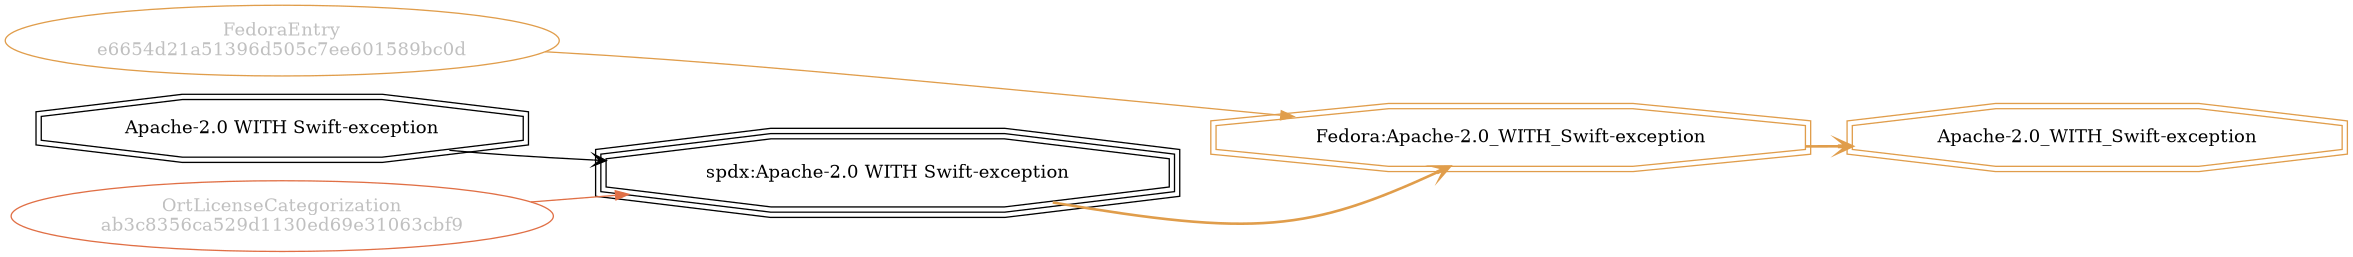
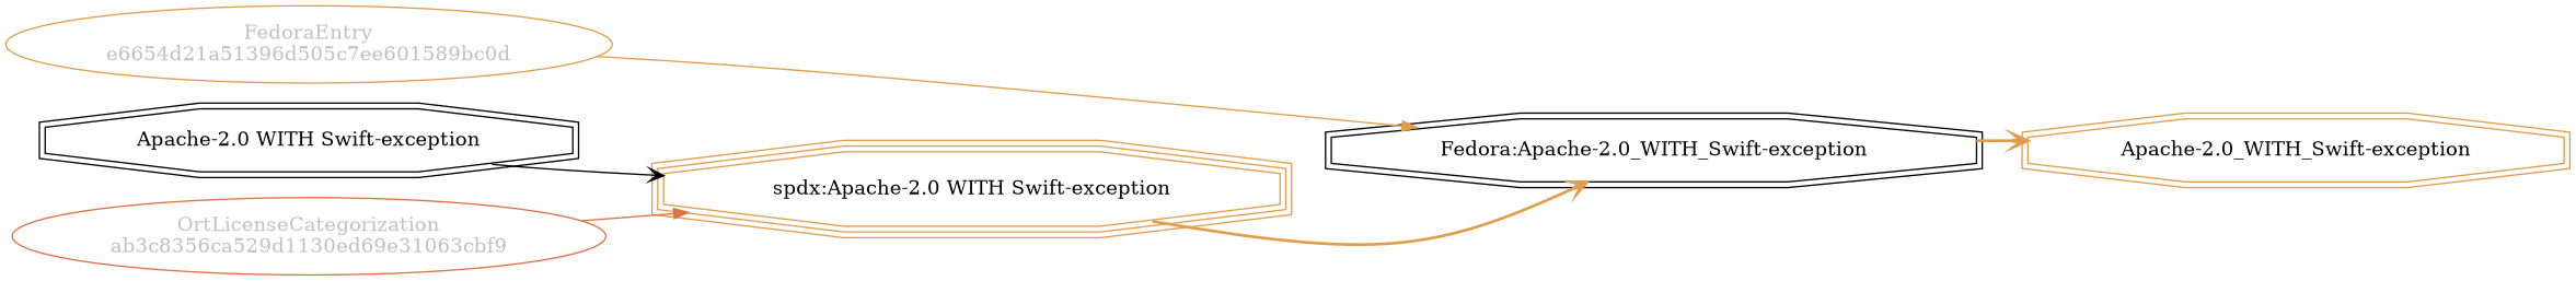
  strict digraph {
    rankdir=LR
    splines=curved
    node [color="#e09d4b" shape=doubleoctagon]
    edge [color="#e09d4b" weight=0.7 arrowhead=vee]
    n1 [fillcolor="beige;1" fontcolor=gray label="FedoraEntry\ne6654d21a51396d505c7ee601589bc0d" shape=ellipse]
-   n2 [label="Fedora:Apache-2.0_WITH_Swift-exception"]
+   n2 [color=black label="Fedora:Apache-2.0_WITH_Swift-exception"]
    n3 [label="Apache-2.0_WITH_Swift-exception"]
-   n4 [label="spdx:Apache-2.0 WITH Swift-exception" shape=tripleoctagon color=""]
+   n4 [label="spdx:Apache-2.0 WITH Swift-exception" shape=tripleoctagon]
    n5 [label="Apache-2.0 WITH Swift-exception" color=""]
    n6 [color="#e06f45" fillcolor="beige;1" fontcolor=gray label="OrtLicenseCategorization\nab3c8356ca529d1130ed69e31063cbf9" shape=ellipse]
    n1 -> n2 [weight=0.5 arrowhead=""]
-   n3 -> n2 [style=bold]
+   n2 -> n3 [style=bold]
    n4 -> n2 [style=bold]
    n5 -> n4 [style=solid color=""]
    n6 -> n4 [color="#e06f45" weight=0.5 arrowhead=""]
  }
